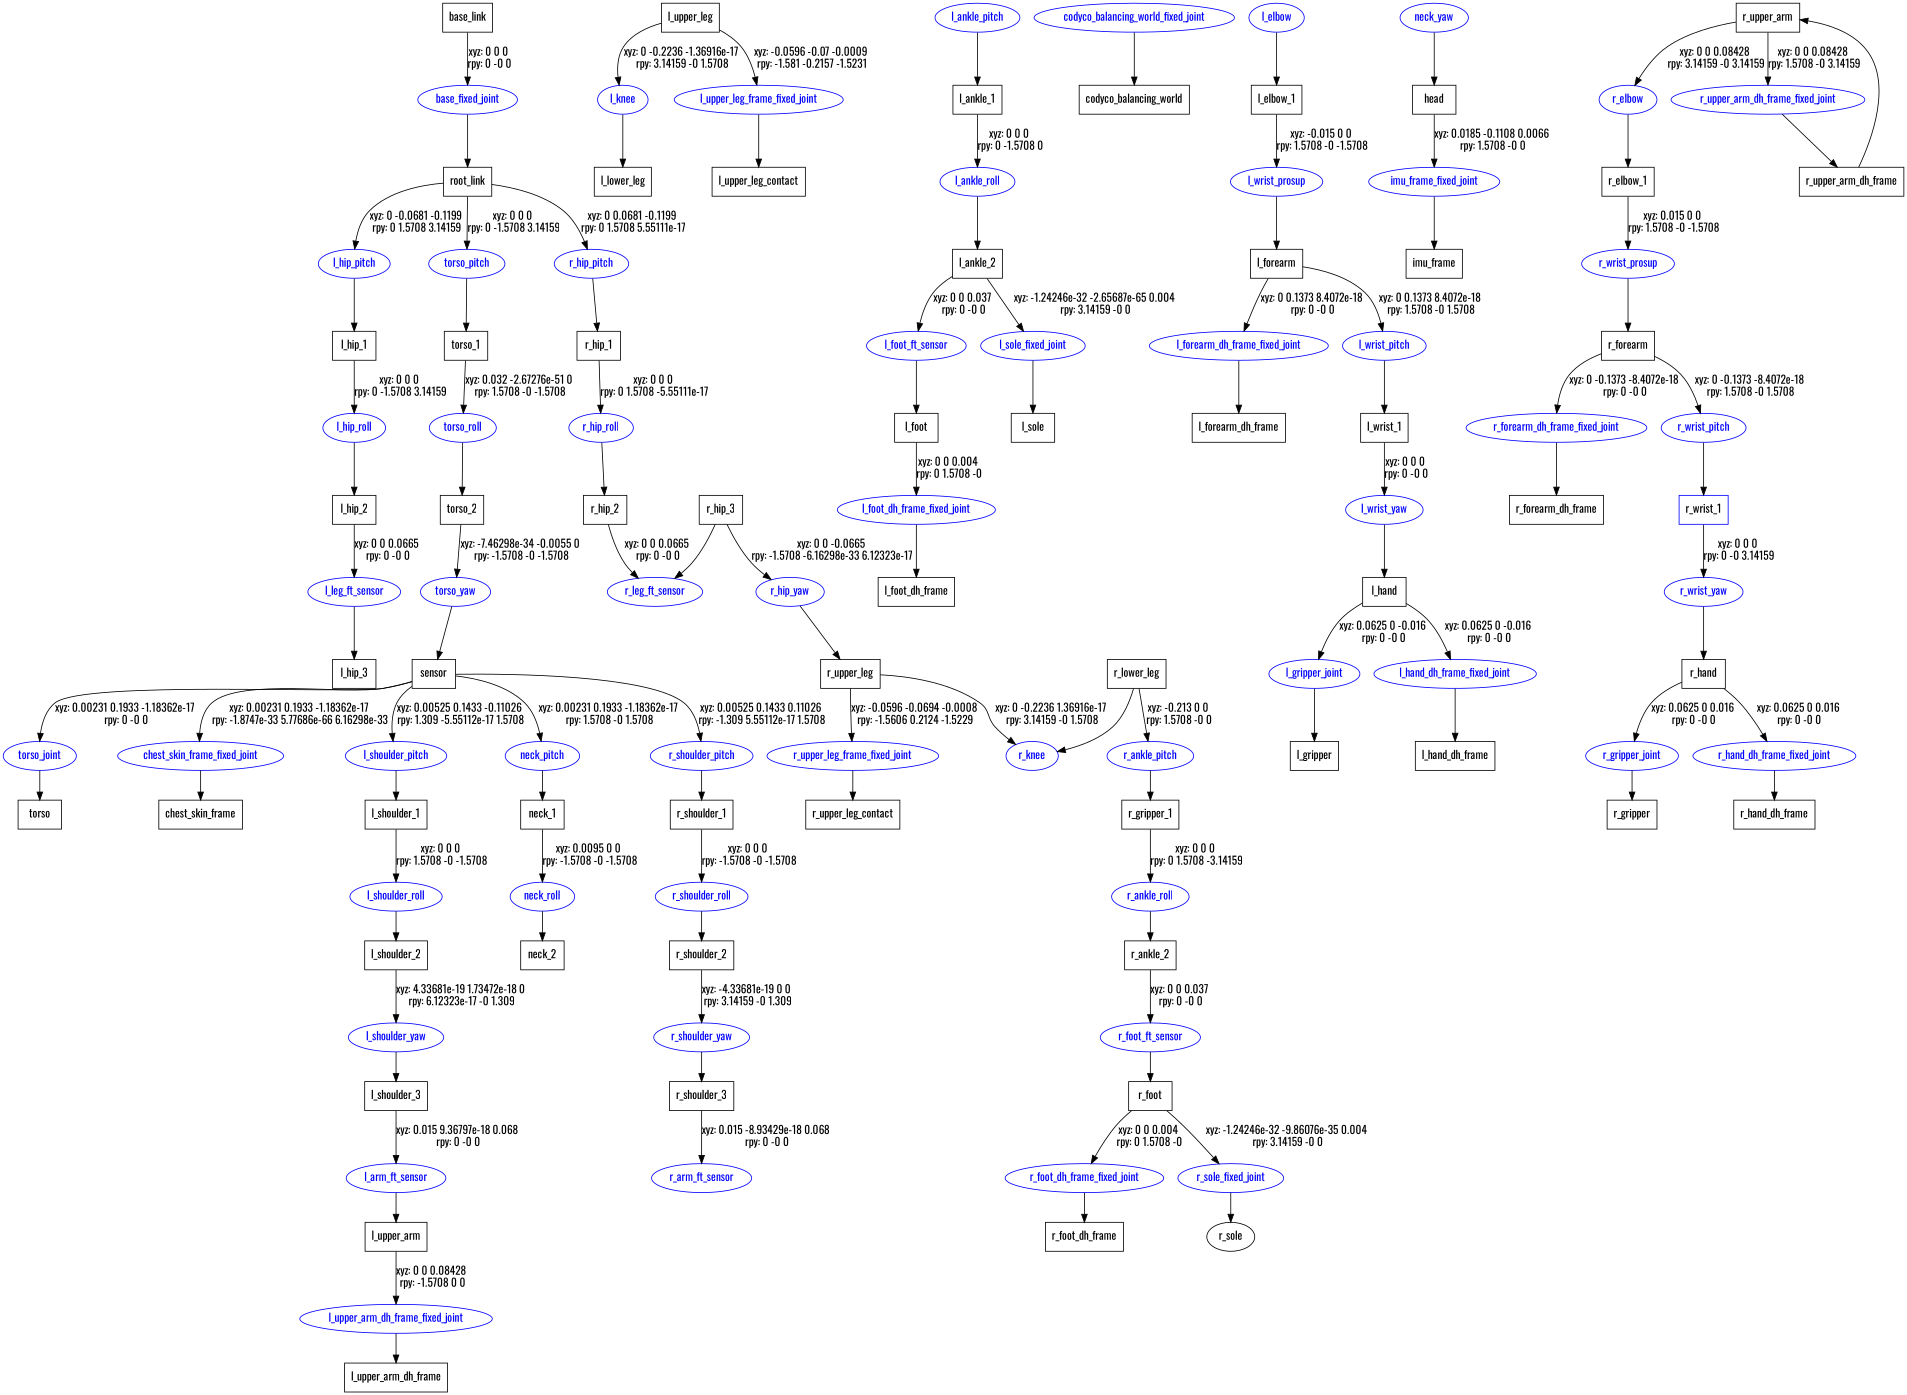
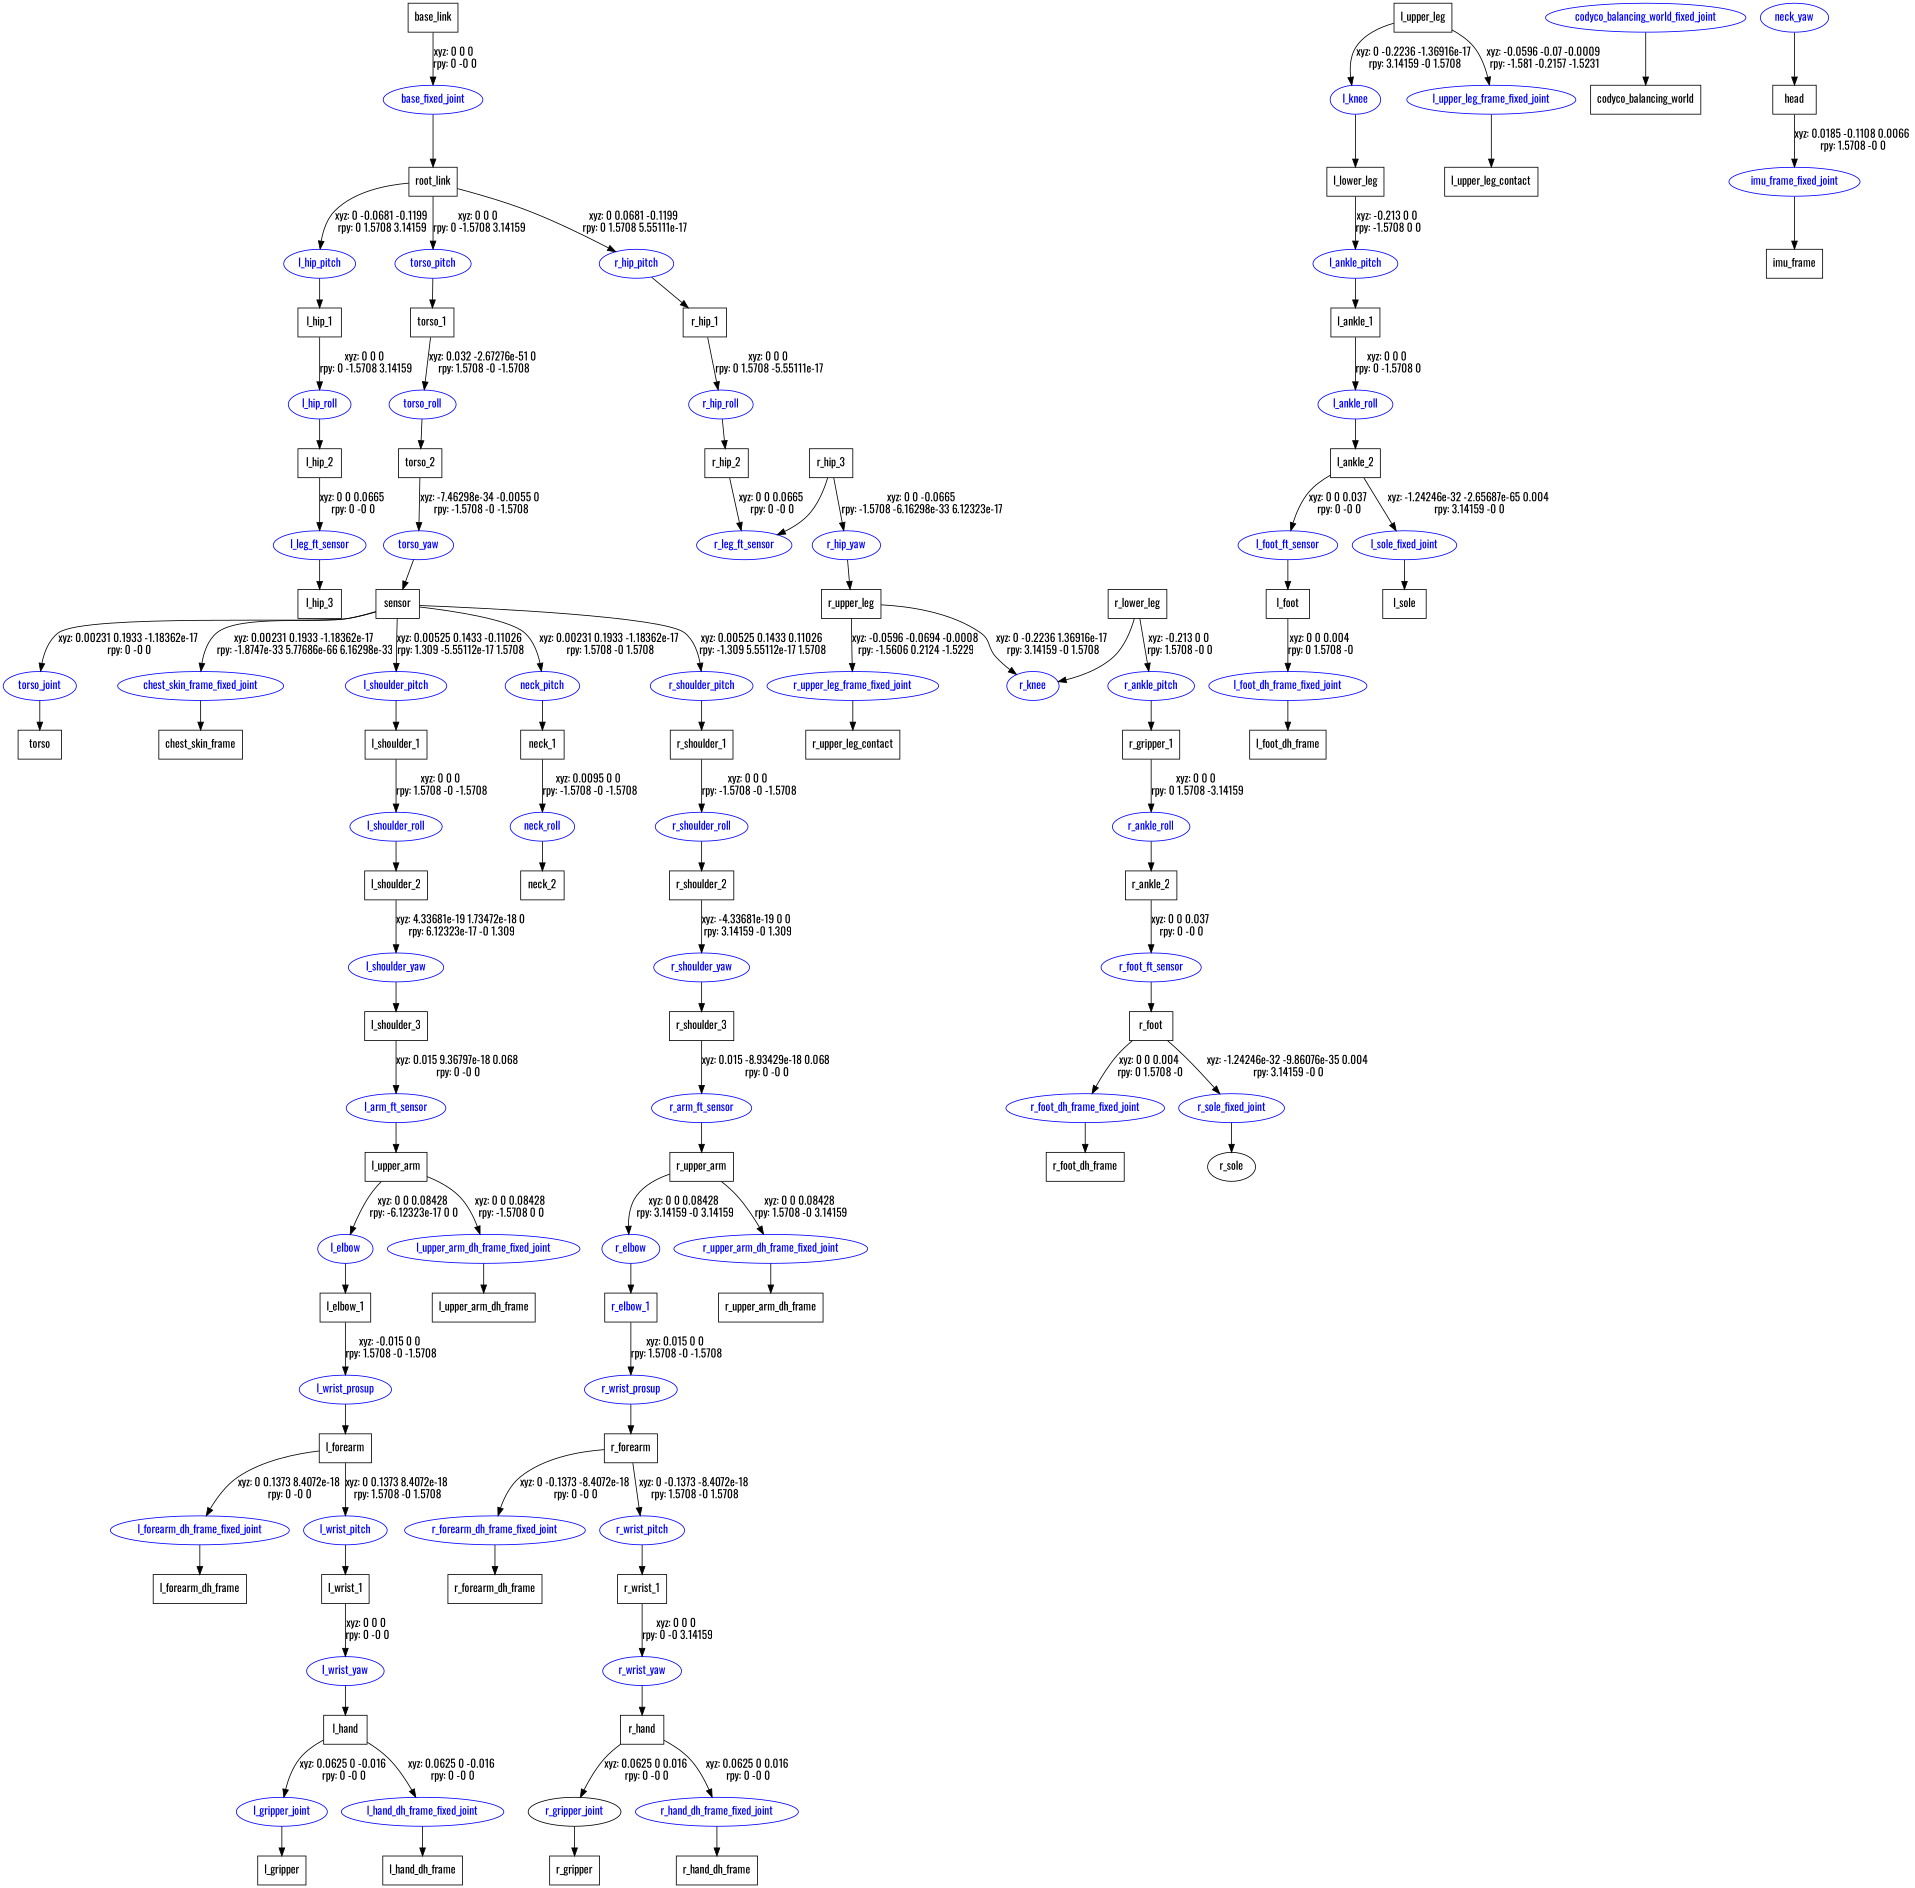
  digraph {
    fontname=Oswald
    node [fontname=Oswald shape=box]
    edge [fontname=Oswald]
    n1 [label=base_link]
    base_fixed_joint [color=blue fontcolor=blue shape=ellipse]
    n3 [label=root_link]
    l_hip_pitch [color=blue fontcolor=blue shape=ellipse]
    r_hip_pitch [color=blue fontcolor=blue shape=ellipse]
    torso_pitch [color=blue fontcolor=blue shape=ellipse]
    n7 [label=l_hip_1]
    n8 [label=r_hip_1]
    n9 [label=torso_1]
    l_hip_roll [color=blue fontcolor=blue shape=ellipse]
    n11 [label=l_hip_2]
    l_leg_ft_sensor [color=blue fontcolor=blue shape=ellipse]
    n13 [label=l_hip_3]
    n14 [label=l_upper_leg]
    l_knee [color=blue fontcolor=blue shape=ellipse]
    l_upper_leg_frame_fixed_joint [color=blue fontcolor=blue shape=ellipse]
    n17 [label=l_lower_leg]
    n18 [label=l_upper_leg_contact]
    l_ankle_pitch [color=blue fontcolor=blue shape=ellipse]
    n20 [label=l_ankle_1]
    l_ankle_roll [color=blue fontcolor=blue shape=ellipse]
    n22 [label=l_ankle_2]
    l_foot_ft_sensor [color=blue fontcolor=blue shape=ellipse]
    l_sole_fixed_joint [color=blue fontcolor=blue shape=ellipse]
    n25 [label=l_foot]
    l_foot_dh_frame_fixed_joint [color=blue fontcolor=blue shape=ellipse]
    codyco_balancing_world_fixed_joint [color=blue fontcolor=blue shape=ellipse]
    n28 [label=codyco_balancing_world]
    n29 [label=l_foot_dh_frame]
    n30 [label=l_sole]
    r_hip_roll [color=blue fontcolor=blue shape=ellipse]
    n32 [label=r_hip_2]
    r_leg_ft_sensor [color=blue fontcolor=blue shape=ellipse]
    n34 [label=r_hip_3]
    r_hip_yaw [color=blue fontcolor=blue shape=ellipse]
    n36 [label=r_upper_leg]
    r_knee [color=blue fontcolor=blue shape=ellipse]
    r_upper_leg_frame_fixed_joint [color=blue fontcolor=blue shape=ellipse]
    n39 [label=r_upper_leg_contact]
    n40 [label=r_lower_leg]
    r_ankle_pitch [color=blue fontcolor=blue shape=ellipse]
    n42 [label=r_gripper_1]
    r_ankle_roll [color=blue fontcolor=blue shape=ellipse]
    n44 [label=r_ankle_2]
    r_foot_ft_sensor [color=blue fontcolor=blue shape=ellipse]
    n46 [label=r_foot]
    r_foot_dh_frame_fixed_joint [color=blue fontcolor=blue shape=ellipse]
    r_sole_fixed_joint [color=blue fontcolor=blue shape=ellipse]
    n49 [label=r_foot_dh_frame]
    n50 [label=r_sole shape=ellipse]
    torso_roll [color=blue fontcolor=blue shape=ellipse]
    n52 [label=torso_2]
    torso_yaw [color=blue fontcolor=blue shape=ellipse]
    n54 [label=sensor]
    chest_skin_frame_fixed_joint [color=blue fontcolor=blue shape=ellipse]
    l_shoulder_pitch [color=blue fontcolor=blue shape=ellipse]
    neck_pitch [color=blue fontcolor=blue shape=ellipse]
    r_shoulder_pitch [color=blue fontcolor=blue shape=ellipse]
    torso_joint [color=blue fontcolor=blue shape=ellipse]
    n60 [label=chest_skin_frame]
    n61 [label=l_shoulder_1]
    n62 [label=neck_1]
    n63 [label=r_shoulder_1]
    n64 [label=torso]
    l_shoulder_roll [color=blue fontcolor=blue shape=ellipse]
    n66 [label=l_shoulder_2]
    l_shoulder_yaw [color=blue fontcolor=blue shape=ellipse]
    n68 [label=l_shoulder_3]
    l_arm_ft_sensor [color=blue fontcolor=blue shape=ellipse]
    n70 [label=l_upper_arm]
    l_elbow [color=blue fontcolor=blue shape=ellipse]
    l_upper_arm_dh_frame_fixed_joint [color=blue fontcolor=blue shape=ellipse]
    n73 [label=l_elbow_1]
    n74 [label=l_upper_arm_dh_frame]
    l_wrist_prosup [color=blue fontcolor=blue shape=ellipse]
    n76 [label=l_forearm]
    l_forearm_dh_frame_fixed_joint [color=blue fontcolor=blue shape=ellipse]
    l_wrist_pitch [color=blue fontcolor=blue shape=ellipse]
    n79 [label=l_forearm_dh_frame]
    n80 [label=l_wrist_1]
    l_wrist_yaw [color=blue fontcolor=blue shape=ellipse]
    n82 [label=l_hand]
    l_gripper_joint [color=blue fontcolor=blue shape=ellipse]
    l_hand_dh_frame_fixed_joint [color=blue fontcolor=blue shape=ellipse]
    n85 [label=l_gripper]
    n86 [label=l_hand_dh_frame]
    neck_roll [color=blue fontcolor=blue shape=ellipse]
    n88 [label=neck_2]
    neck_yaw [color=blue fontcolor=blue shape=ellipse]
    n90 [label=head]
    imu_frame_fixed_joint [color=blue fontcolor=blue shape=ellipse]
    n92 [label=imu_frame]
    r_shoulder_roll [color=blue fontcolor=blue shape=ellipse]
    n94 [label=r_shoulder_2]
    r_shoulder_yaw [color=blue fontcolor=blue shape=ellipse]
    n96 [label=r_shoulder_3]
    r_arm_ft_sensor [color=blue fontcolor=blue shape=ellipse]
    n98 [label=r_upper_arm]
    r_elbow [color=blue fontcolor=blue shape=ellipse]
    r_upper_arm_dh_frame_fixed_joint [color=blue fontcolor=blue shape=ellipse]
-   n101 [label=r_elbow_1]
+   n101 [label=r_elbow_1 fontcolor=blue]
    n102 [label=r_upper_arm_dh_frame]
    r_wrist_prosup [color=blue fontcolor=blue shape=ellipse]
    n104 [label=r_forearm]
    r_forearm_dh_frame_fixed_joint [color=blue fontcolor=blue shape=ellipse]
    r_wrist_pitch [color=blue fontcolor=blue shape=ellipse]
    n107 [label=r_forearm_dh_frame]
-   n108 [label=r_wrist_1 color=blue]
+   n108 [label=r_wrist_1]
    r_wrist_yaw [color=blue fontcolor=blue shape=ellipse]
    n110 [label=r_hand]
-   r_gripper_joint [color=blue fontcolor=blue shape=ellipse]
+   r_gripper_joint [color=black fontcolor=blue shape=ellipse]
    r_hand_dh_frame_fixed_joint [color=blue fontcolor=blue shape=ellipse]
    n113 [label=r_gripper]
    n114 [label=r_hand_dh_frame]
    n1 -> base_fixed_joint [label="xyz: 0 0 0 \nrpy: 0 -0 0"]
    base_fixed_joint -> n3
    n3 -> l_hip_pitch [label="xyz: 0 -0.0681 -0.1199 \nrpy: 0 1.5708 3.14159"]
    n3 -> r_hip_pitch [label="xyz: 0 0.0681 -0.1199 \nrpy: 0 1.5708 5.55111e-17"]
    n3 -> torso_pitch [label="xyz: 0 0 0 \nrpy: 0 -1.5708 3.14159"]
    l_hip_pitch -> n7
    r_hip_pitch -> n8
    torso_pitch -> n9
    n7 -> l_hip_roll [label="xyz: 0 0 0 \nrpy: 0 -1.5708 3.14159"]
    n8 -> r_hip_roll [label="xyz: 0 0 0 \nrpy: 0 1.5708 -5.55111e-17"]
    n9 -> torso_roll [label="xyz: 0.032 -2.67276e-51 0 \nrpy: 1.5708 -0 -1.5708"]
    l_hip_roll -> n11
    n11 -> l_leg_ft_sensor [label="xyz: 0 0 0.0665 \nrpy: 0 -0 0"]
    l_leg_ft_sensor -> n13
    n14 -> l_knee [label="xyz: 0 -0.2236 -1.36916e-17 \nrpy: 3.14159 -0 1.5708"]
    n14 -> l_upper_leg_frame_fixed_joint [label="xyz: -0.0596 -0.07 -0.0009 \nrpy: -1.581 -0.2157 -1.5231"]
    l_knee -> n17
    l_upper_leg_frame_fixed_joint -> n18
+   n17 -> l_ankle_pitch [label="xyz: -0.213 0 0 \nrpy: -1.5708 0 0"]
    l_ankle_pitch -> n20
    n20 -> l_ankle_roll [label="xyz: 0 0 0 \nrpy: 0 -1.5708 0"]
    l_ankle_roll -> n22
    n22 -> l_foot_ft_sensor [label="xyz: 0 0 0.037 \nrpy: 0 -0 0"]
    n22 -> l_sole_fixed_joint [label="xyz: -1.24246e-32 -2.65687e-65 0.004 \nrpy: 3.14159 -0 0"]
    l_foot_ft_sensor -> n25
    l_sole_fixed_joint -> n30
    n25 -> l_foot_dh_frame_fixed_joint [label="xyz: 0 0 0.004 \nrpy: 0 1.5708 -0"]
    l_foot_dh_frame_fixed_joint -> n29
    codyco_balancing_world_fixed_joint -> n28
    r_hip_roll -> n32
    n32 -> r_leg_ft_sensor [label="xyz: 0 0 0.0665 \nrpy: 0 -0 0"]
    n34 -> r_leg_ft_sensor
    n34 -> r_hip_yaw [label="xyz: 0 0 -0.0665 \nrpy: -1.5708 -6.16298e-33 6.12323e-17"]
    r_hip_yaw -> n36
    n36 -> r_knee [label="xyz: 0 -0.2236 1.36916e-17 \nrpy: 3.14159 -0 1.5708"]
    n36 -> r_upper_leg_frame_fixed_joint [label="xyz: -0.0596 -0.0694 -0.0008 \nrpy: -1.5606 0.2124 -1.5229"]
    r_upper_leg_frame_fixed_joint -> n39
    n40 -> r_knee
    n40 -> r_ankle_pitch [label="xyz: -0.213 0 0 \nrpy: 1.5708 -0 0"]
    r_ankle_pitch -> n42
    n42 -> r_ankle_roll [label="xyz: 0 0 0 \nrpy: 0 1.5708 -3.14159"]
    r_ankle_roll -> n44
    n44 -> r_foot_ft_sensor [label="xyz: 0 0 0.037 \nrpy: 0 -0 0"]
    r_foot_ft_sensor -> n46
    n46 -> r_foot_dh_frame_fixed_joint [label="xyz: 0 0 0.004 \nrpy: 0 1.5708 -0"]
    n46 -> r_sole_fixed_joint [label="xyz: -1.24246e-32 -9.86076e-35 0.004 \nrpy: 3.14159 -0 0"]
    r_foot_dh_frame_fixed_joint -> n49
    r_sole_fixed_joint -> n50
    torso_roll -> n52
    n52 -> torso_yaw [label="xyz: -7.46298e-34 -0.0055 0 \nrpy: -1.5708 -0 -1.5708"]
    torso_yaw -> n54
    n54 -> chest_skin_frame_fixed_joint [label="xyz: 0.00231 0.1933 -1.18362e-17 \nrpy: -1.8747e-33 5.77686e-66 6.16298e-33"]
    n54 -> l_shoulder_pitch [label="xyz: 0.00525 0.1433 -0.11026 \nrpy: 1.309 -5.55112e-17 1.5708"]
    n54 -> neck_pitch [label="xyz: 0.00231 0.1933 -1.18362e-17 \nrpy: 1.5708 -0 1.5708"]
    n54 -> r_shoulder_pitch [label="xyz: 0.00525 0.1433 0.11026 \nrpy: -1.309 5.55112e-17 1.5708"]
    n54 -> torso_joint [label="xyz: 0.00231 0.1933 -1.18362e-17 \nrpy: 0 -0 0"]
    chest_skin_frame_fixed_joint -> n60
    l_shoulder_pitch -> n61
    neck_pitch -> n62
    r_shoulder_pitch -> n63
    torso_joint -> n64
    n61 -> l_shoulder_roll [label="xyz: 0 0 0 \nrpy: 1.5708 -0 -1.5708"]
    n62 -> neck_roll [label="xyz: 0.0095 0 0 \nrpy: -1.5708 -0 -1.5708"]
    n63 -> r_shoulder_roll [label="xyz: 0 0 0 \nrpy: -1.5708 -0 -1.5708"]
    l_shoulder_roll -> n66
    n66 -> l_shoulder_yaw [label="xyz: 4.33681e-19 1.73472e-18 0 \nrpy: 6.12323e-17 -0 1.309"]
    l_shoulder_yaw -> n68
    n68 -> l_arm_ft_sensor [label="xyz: 0.015 9.36797e-18 0.068 \nrpy: 0 -0 0"]
    l_arm_ft_sensor -> n70
+   n70 -> l_elbow [label="xyz: 0 0 0.08428 \nrpy: -6.12323e-17 0 0"]
    n70 -> l_upper_arm_dh_frame_fixed_joint [label="xyz: 0 0 0.08428 \nrpy: -1.5708 0 0"]
    l_elbow -> n73
    l_upper_arm_dh_frame_fixed_joint -> n74
    n73 -> l_wrist_prosup [label="xyz: -0.015 0 0 \nrpy: 1.5708 -0 -1.5708"]
    l_wrist_prosup -> n76
    n76 -> l_forearm_dh_frame_fixed_joint [label="xyz: 0 0.1373 8.4072e-18 \nrpy: 0 -0 0"]
    n76 -> l_wrist_pitch [label="xyz: 0 0.1373 8.4072e-18 \nrpy: 1.5708 -0 1.5708"]
    l_forearm_dh_frame_fixed_joint -> n79
    l_wrist_pitch -> n80
    n80 -> l_wrist_yaw [label="xyz: 0 0 0 \nrpy: 0 -0 0"]
    l_wrist_yaw -> n82
    n82 -> l_gripper_joint [label="xyz: 0.0625 0 -0.016 \nrpy: 0 -0 0"]
    n82 -> l_hand_dh_frame_fixed_joint [label="xyz: 0.0625 0 -0.016 \nrpy: 0 -0 0"]
    l_gripper_joint -> n85
    l_hand_dh_frame_fixed_joint -> n86
    neck_roll -> n88
    neck_yaw -> n90
    n90 -> imu_frame_fixed_joint [label="xyz: 0.0185 -0.1108 0.0066 \nrpy: 1.5708 -0 0"]
    imu_frame_fixed_joint -> n92
    r_shoulder_roll -> n94
    n94 -> r_shoulder_yaw [label="xyz: -4.33681e-19 0 0 \nrpy: 3.14159 -0 1.309"]
    r_shoulder_yaw -> n96
    n96 -> r_arm_ft_sensor [label="xyz: 0.015 -8.93429e-18 0.068 \nrpy: 0 -0 0"]
-   n102 -> n98
+   r_arm_ft_sensor -> n98
    n98 -> r_elbow [label="xyz: 0 0 0.08428 \nrpy: 3.14159 -0 3.14159"]
    n98 -> r_upper_arm_dh_frame_fixed_joint [label="xyz: 0 0 0.08428 \nrpy: 1.5708 -0 3.14159"]
    r_elbow -> n101
    r_upper_arm_dh_frame_fixed_joint -> n102
    n101 -> r_wrist_prosup [label="xyz: 0.015 0 0 \nrpy: 1.5708 -0 -1.5708"]
    r_wrist_prosup -> n104
    n104 -> r_forearm_dh_frame_fixed_joint [label="xyz: 0 -0.1373 -8.4072e-18 \nrpy: 0 -0 0"]
    n104 -> r_wrist_pitch [label="xyz: 0 -0.1373 -8.4072e-18 \nrpy: 1.5708 -0 1.5708"]
    r_forearm_dh_frame_fixed_joint -> n107
    r_wrist_pitch -> n108
    n108 -> r_wrist_yaw [label="xyz: 0 0 0 \nrpy: 0 -0 3.14159"]
    r_wrist_yaw -> n110
    n110 -> r_gripper_joint [label="xyz: 0.0625 0 0.016 \nrpy: 0 -0 0"]
    n110 -> r_hand_dh_frame_fixed_joint [label="xyz: 0.0625 0 0.016 \nrpy: 0 -0 0"]
    r_gripper_joint -> n113
    r_hand_dh_frame_fixed_joint -> n114
  }
